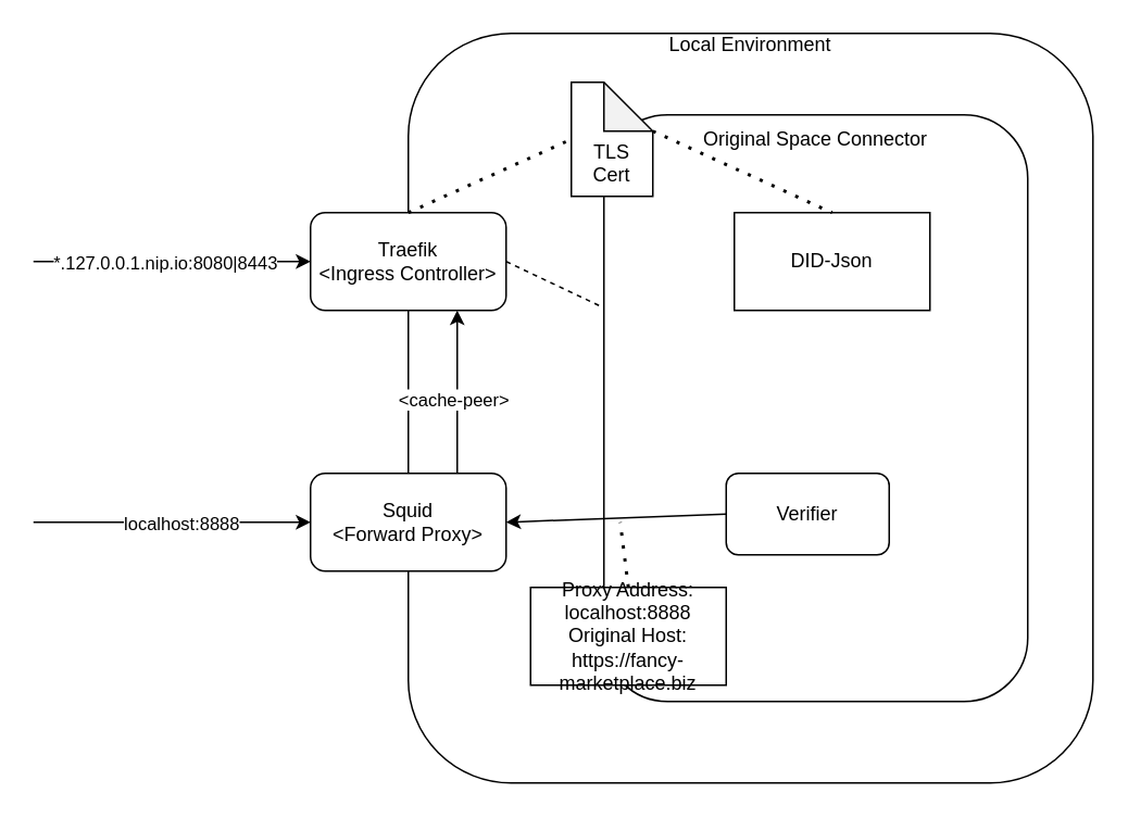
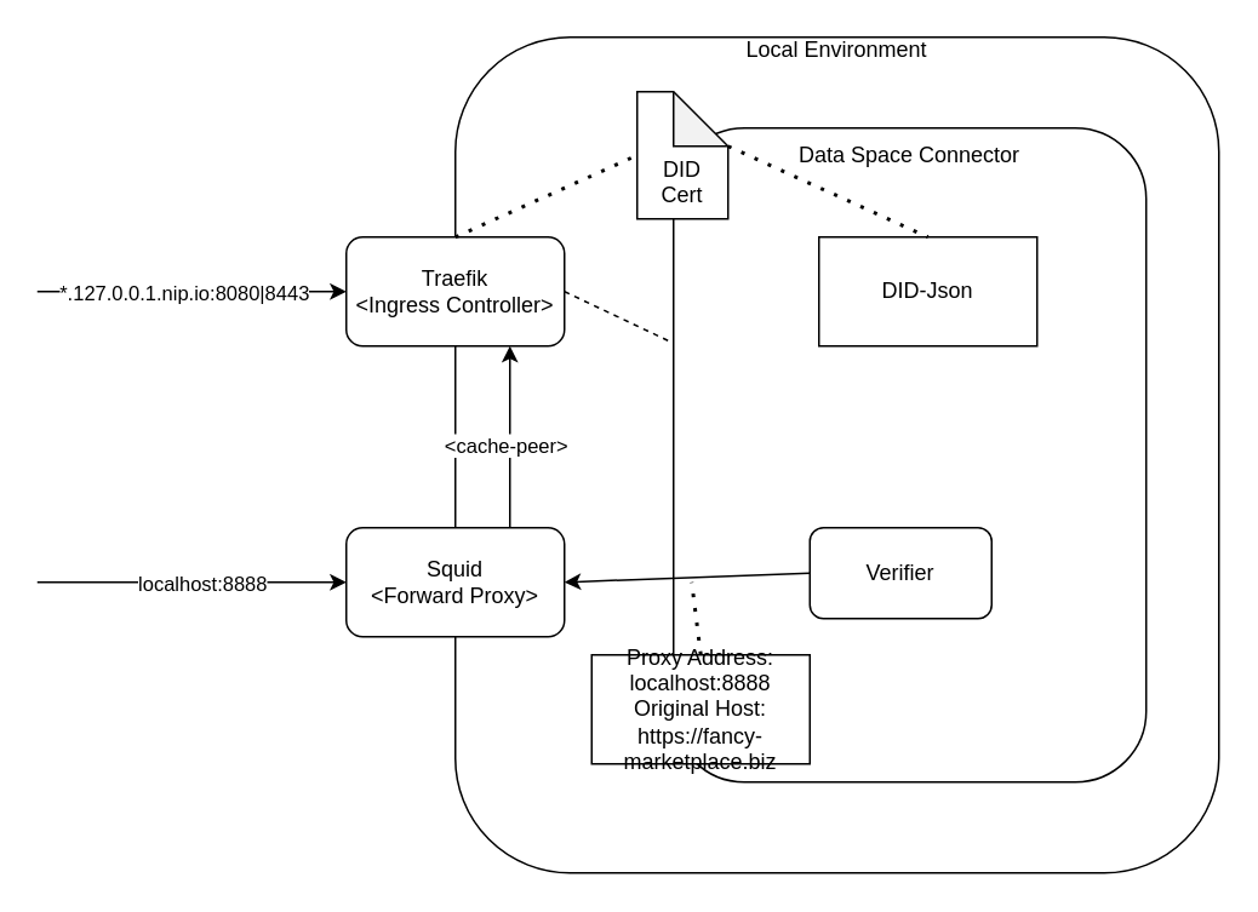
  <mxCell id="0" />
  <mxCell id="1" parent="0" />
  <mxCell id="2" value="&lt;div&gt;Local Environment&lt;/div&gt;&lt;div&gt;&lt;br&gt;&lt;/div&gt;&lt;div&gt;&lt;br&gt;&lt;/div&gt;&lt;div&gt;&lt;br&gt;&lt;/div&gt;&lt;div&gt;&lt;br&gt;&lt;/div&gt;&lt;div&gt;&lt;br&gt;&lt;/div&gt;&lt;div&gt;&lt;br&gt;&lt;/div&gt;&lt;div&gt;&lt;br&gt;&lt;/div&gt;&lt;div&gt;&lt;br&gt;&lt;/div&gt;&lt;div&gt;&lt;br&gt;&lt;/div&gt;&lt;div&gt;&lt;br&gt;&lt;/div&gt;&lt;div&gt;&lt;br&gt;&lt;/div&gt;&lt;div&gt;&lt;br&gt;&lt;/div&gt;&lt;div&gt;&lt;br&gt;&lt;/div&gt;&lt;div&gt;&lt;br&gt;&lt;/div&gt;&lt;div&gt;&lt;br&gt;&lt;/div&gt;&lt;div&gt;&lt;br&gt;&lt;/div&gt;&lt;div&gt;&lt;br&gt;&lt;/div&gt;&lt;div&gt;&lt;br&gt;&lt;/div&gt;&lt;div&gt;&lt;br&gt;&lt;/div&gt;&lt;div&gt;&lt;br&gt;&lt;/div&gt;&lt;div&gt;&lt;br&gt;&lt;/div&gt;&lt;div&gt;&lt;br&gt;&lt;/div&gt;&lt;div&gt;&lt;br&gt;&lt;/div&gt;&lt;div&gt;&lt;br&gt;&lt;/div&gt;&lt;div&gt;&lt;br&gt;&lt;/div&gt;&lt;div&gt;&lt;br&gt;&lt;/div&gt;&lt;div&gt;&lt;br&gt;&lt;/div&gt;&lt;div&gt;&lt;br&gt;&lt;/div&gt;&lt;div&gt;&lt;br&gt;&lt;/div&gt;&lt;div&gt;&lt;br&gt;&lt;/div&gt;&lt;div&gt;&lt;br&gt;&lt;/div&gt;" style="rounded=1;whiteSpace=wrap;html=1;" vertex="1" parent="1"><mxGeometry x="250" y="20" width="420" height="460" as="geometry" /></mxCell>
  <mxCell id="3" value="&lt;div&gt;Traefik&lt;/div&gt;&lt;div&gt;&amp;lt;Ingress Controller&amp;gt;&lt;br&gt;&lt;/div&gt;" style="rounded=1;whiteSpace=wrap;html=1;" vertex="1" parent="1"><mxGeometry x="190" y="130" width="120" height="60" as="geometry" /></mxCell>
  <mxCell id="4" value="&lt;div&gt;Squid&lt;/div&gt;&lt;div&gt;&amp;lt;Forward Proxy&amp;gt;&lt;br&gt;&lt;/div&gt;" style="rounded=1;whiteSpace=wrap;html=1;" vertex="1" parent="1"><mxGeometry x="190" y="290" width="120" height="60" as="geometry" /></mxCell>
- <mxCell id="5" value="&lt;div&gt;Original Space Connector&lt;/div&gt;&lt;div&gt;&lt;br&gt;&lt;/div&gt;&lt;div&gt;&lt;br&gt;&lt;/div&gt;&lt;div&gt;&lt;br&gt;&lt;/div&gt;&lt;div&gt;&lt;br&gt;&lt;/div&gt;&lt;div&gt;&lt;br&gt;&lt;/div&gt;&lt;div&gt;&lt;br&gt;&lt;/div&gt;&lt;div&gt;&lt;br&gt;&lt;/div&gt;&lt;div&gt;&lt;br&gt;&lt;/div&gt;&lt;div&gt;&lt;br&gt;&lt;/div&gt;&lt;div&gt;&lt;br&gt;&lt;/div&gt;&lt;div&gt;&lt;br&gt;&lt;/div&gt;&lt;div&gt;&lt;br&gt;&lt;/div&gt;&lt;div&gt;&lt;br&gt;&lt;/div&gt;&lt;div&gt;&lt;br&gt;&lt;/div&gt;&lt;div&gt;&lt;br&gt;&lt;/div&gt;&lt;div&gt;&lt;br&gt;&lt;/div&gt;&lt;div&gt;&lt;br&gt;&lt;/div&gt;&lt;div&gt;&lt;br&gt;&lt;/div&gt;&lt;div&gt;&lt;br&gt;&lt;/div&gt;&lt;div&gt;&lt;br&gt;&lt;/div&gt;&lt;div&gt;&lt;br&gt;&lt;/div&gt;&lt;div&gt;&lt;br&gt;&lt;/div&gt;&lt;div&gt;&lt;br&gt;&lt;/div&gt;" style="rounded=1;whiteSpace=wrap;html=1;" vertex="1" parent="1"><mxGeometry x="370" y="70" width="260" height="360" as="geometry" /></mxCell>
+ <mxCell id="5" value="&lt;div&gt;Data Space Connector&lt;/div&gt;&lt;div&gt;&lt;br&gt;&lt;/div&gt;&lt;div&gt;&lt;br&gt;&lt;/div&gt;&lt;div&gt;&lt;br&gt;&lt;/div&gt;&lt;div&gt;&lt;br&gt;&lt;/div&gt;&lt;div&gt;&lt;br&gt;&lt;/div&gt;&lt;div&gt;&lt;br&gt;&lt;/div&gt;&lt;div&gt;&lt;br&gt;&lt;/div&gt;&lt;div&gt;&lt;br&gt;&lt;/div&gt;&lt;div&gt;&lt;br&gt;&lt;/div&gt;&lt;div&gt;&lt;br&gt;&lt;/div&gt;&lt;div&gt;&lt;br&gt;&lt;/div&gt;&lt;div&gt;&lt;br&gt;&lt;/div&gt;&lt;div&gt;&lt;br&gt;&lt;/div&gt;&lt;div&gt;&lt;br&gt;&lt;/div&gt;&lt;div&gt;&lt;br&gt;&lt;/div&gt;&lt;div&gt;&lt;br&gt;&lt;/div&gt;&lt;div&gt;&lt;br&gt;&lt;/div&gt;&lt;div&gt;&lt;br&gt;&lt;/div&gt;&lt;div&gt;&lt;br&gt;&lt;/div&gt;&lt;div&gt;&lt;br&gt;&lt;/div&gt;&lt;div&gt;&lt;br&gt;&lt;/div&gt;&lt;div&gt;&lt;br&gt;&lt;/div&gt;&lt;div&gt;&lt;br&gt;&lt;/div&gt;" style="rounded=1;whiteSpace=wrap;html=1;" vertex="1" parent="1"><mxGeometry x="370" y="70" width="260" height="360" as="geometry" /></mxCell>
  <mxCell id="6" value="DID-Json" style="whiteSpace=wrap;html=1;rounded=0;" vertex="1" parent="1"><mxGeometry x="450" y="130" width="120" height="60" as="geometry" /></mxCell>
  <mxCell id="7" value="" style="endArrow=none;dashed=1;html=1;rounded=0;exitX=1;exitY=0.5;exitDx=0;exitDy=0;" edge="1" parent="1" source="3" target="5"><mxGeometry width="50" height="50" relative="1" as="geometry"><mxPoint x="0" y="230" as="sourcePoint" /><mxPoint x="50" y="180" as="targetPoint" /></mxGeometry></mxCell>
- <mxCell id="8" value="&lt;div&gt;&lt;br&gt;&lt;/div&gt;&lt;div&gt;&lt;br&gt;&lt;/div&gt;&lt;div&gt;TLS &lt;br&gt;&lt;/div&gt;&lt;div&gt;Cert&lt;br&gt;&lt;/div&gt;" style="shape=note;whiteSpace=wrap;html=1;backgroundOutline=1;darkOpacity=0.05;" vertex="1" parent="1"><mxGeometry x="350" y="50" width="50" height="70" as="geometry" /></mxCell>
+ <mxCell id="8" value="&lt;div&gt;&lt;br&gt;&lt;/div&gt;&lt;div&gt;&lt;br&gt;&lt;/div&gt;&lt;div&gt;DID &lt;br&gt;&lt;/div&gt;&lt;div&gt;Cert&lt;br&gt;&lt;/div&gt;" style="shape=note;whiteSpace=wrap;html=1;backgroundOutline=1;darkOpacity=0.05;" vertex="1" parent="1"><mxGeometry x="350" y="50" width="50" height="70" as="geometry" /></mxCell>
  <mxCell id="9" value="" style="endArrow=none;dashed=1;html=1;dashPattern=1 3;strokeWidth=2;rounded=0;entryX=0;entryY=0.5;entryDx=0;entryDy=0;entryPerimeter=0;exitX=0.5;exitY=0;exitDx=0;exitDy=0;" edge="1" parent="1" source="3" target="8"><mxGeometry width="50" height="50" relative="1" as="geometry"><mxPoint x="70" y="140" as="sourcePoint" /><mxPoint x="120" y="90" as="targetPoint" /></mxGeometry></mxCell>
  <mxCell id="10" value="" style="endArrow=none;dashed=1;html=1;dashPattern=1 3;strokeWidth=2;rounded=0;entryX=0.5;entryY=0;entryDx=0;entryDy=0;exitX=0;exitY=0;exitDx=50;exitDy=30;exitPerimeter=0;" edge="1" parent="1" source="8" target="6"><mxGeometry width="50" height="50" relative="1" as="geometry"><mxPoint x="110" y="70" as="sourcePoint" /><mxPoint x="160" y="20" as="targetPoint" /></mxGeometry></mxCell>
  <mxCell id="11" value="" style="endArrow=classic;html=1;rounded=0;entryX=0;entryY=0.5;entryDx=0;entryDy=0;" edge="1" parent="1" target="3"><mxGeometry width="50" height="50" relative="1" as="geometry"><mxPoint x="20" y="160" as="sourcePoint" /><mxPoint x="20" y="140" as="targetPoint" /></mxGeometry></mxCell>
  <mxCell id="12" value="*.127.0.0.1.nip.io:8080|8443" style="edgeLabel;html=1;align=center;verticalAlign=middle;resizable=0;points=[];" vertex="1" connectable="0" parent="11"><mxGeometry x="-0.339" y="-2" relative="1" as="geometry"><mxPoint x="24" y="-2" as="offset" /></mxGeometry></mxCell>
  <mxCell id="13" value="" style="endArrow=classic;html=1;rounded=0;entryX=0.75;entryY=1;entryDx=0;entryDy=0;exitX=0.75;exitY=0;exitDx=0;exitDy=0;" edge="1" parent="1" source="4" target="3"><mxGeometry width="50" height="50" relative="1" as="geometry"><mxPoint x="20" y="280" as="sourcePoint" /><mxPoint x="70" y="230" as="targetPoint" /></mxGeometry></mxCell>
  <mxCell id="14" value="&amp;lt;cache-peer&amp;gt;" style="edgeLabel;html=1;align=center;verticalAlign=middle;resizable=0;points=[];" vertex="1" connectable="0" parent="13"><mxGeometry x="-0.08" y="3" relative="1" as="geometry"><mxPoint as="offset" /></mxGeometry></mxCell>
  <mxCell id="15" value="" style="endArrow=classic;html=1;rounded=0;entryX=0;entryY=0.5;entryDx=0;entryDy=0;" edge="1" parent="1" target="4"><mxGeometry width="50" height="50" relative="1" as="geometry"><mxPoint x="20" y="320" as="sourcePoint" /><mxPoint x="-80" y="300" as="targetPoint" /></mxGeometry></mxCell>
  <mxCell id="16" value="localhost:8888" style="edgeLabel;html=1;align=center;verticalAlign=middle;resizable=0;points=[];" vertex="1" connectable="0" parent="15"><mxGeometry x="-0.212" y="-2" relative="1" as="geometry"><mxPoint x="23" y="-2" as="offset" /></mxGeometry></mxCell>
  <mxCell id="17" value="Verifier" style="rounded=1;whiteSpace=wrap;html=1;" vertex="1" parent="1"><mxGeometry x="445" y="290" width="100" height="50" as="geometry" /></mxCell>
  <mxCell id="18" value="" style="endArrow=classic;html=1;rounded=0;entryX=1;entryY=0.5;entryDx=0;entryDy=0;exitX=0;exitY=0.5;exitDx=0;exitDy=0;" edge="1" parent="1" source="17" target="4"><mxGeometry width="50" height="50" relative="1" as="geometry"><mxPoint x="480" y="340" as="sourcePoint" /><mxPoint x="530" y="290" as="targetPoint" /></mxGeometry></mxCell>
  <mxCell id="19" value="&lt;div&gt;Proxy Address: localhost:8888&lt;/div&gt;Original Host: https://fancy-marketplace.biz" style="rounded=0;whiteSpace=wrap;html=1;" vertex="1" parent="1"><mxGeometry x="325" y="360" width="120" height="60" as="geometry" /></mxCell>
  <mxCell id="20" value="" style="endArrow=none;dashed=1;html=1;dashPattern=1 3;strokeWidth=2;rounded=0;exitX=0.5;exitY=0;exitDx=0;exitDy=0;" edge="1" parent="1" source="19"><mxGeometry width="50" height="50" relative="1" as="geometry"><mxPoint x="30" y="410" as="sourcePoint" /><mxPoint x="380" y="320" as="targetPoint" /></mxGeometry></mxCell>
